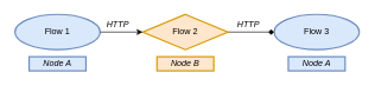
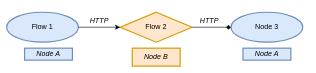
  <mxCell id="0" />
  <mxCell id="1" parent="0" />
- <mxCell id="2" value="Flow 1" style="ellipse;whiteSpace=wrap;html=1;align=center;fillColor=#dae8fc;strokeColor=#6c8ebf;strokeWidth=2;" parent="1" vertex="1"><mxGeometry x="20" y="20" width="120" height="50" as="geometry" /></mxCell>
- <mxCell id="3" value="Flow 3" style="ellipse;whiteSpace=wrap;html=1;align=center;fillColor=#dae8fc;strokeColor=#6c8ebf;strokeWidth=2;" parent="1" vertex="1"><mxGeometry x="385" y="20" width="120" height="50" as="geometry" /></mxCell>
+ <mxCell id="2" value="Flow 1" style="ellipse;whiteSpace=wrap;html=1;align=center;fillColor=#dae8fc;strokeColor=#6c8ebf;strokeWidth=2;" parent="1" vertex="1"><mxGeometry x="10" y="20" width="120" height="50" as="geometry" /></mxCell>
+ <mxCell id="3" value="Node 3" style="ellipse;whiteSpace=wrap;html=1;align=center;fillColor=#dae8fc;strokeColor=#6c8ebf;strokeWidth=2;" parent="1" vertex="1"><mxGeometry x="385" y="20" width="120" height="50" as="geometry" /></mxCell>
  <mxCell id="4" style="edgeStyle=orthogonalEdgeStyle;rounded=0;orthogonalLoop=1;jettySize=auto;html=1;entryX=0;entryY=0.5;entryDx=0;entryDy=0;endArrow=diamond;" parent="1" source="5" target="3" edge="1"><mxGeometry relative="1" as="geometry" /></mxCell>
  <mxCell id="5" value="Flow 2" style="rhombus;whiteSpace=wrap;html=1;align=center;fillColor=#ffe6cc;strokeColor=#d79b00;strokeWidth=2;" parent="1" vertex="1"><mxGeometry x="200" y="20" width="120" height="50" as="geometry" /></mxCell>
  <mxCell id="6" value="" style="endArrow=classic;html=1;entryX=0;entryY=0.5;entryDx=0;entryDy=0;exitX=1;exitY=0.5;exitDx=0;exitDy=0;" parent="1" source="2" target="5" edge="1"><mxGeometry width="50" height="50" relative="1" as="geometry"><mxPoint x="140" y="100" as="sourcePoint" /><mxPoint x="190" y="50" as="targetPoint" /></mxGeometry></mxCell>
  <mxCell id="7" value="Node A" style="text;html=1;strokeColor=#6c8ebf;fillColor=#dae8fc;align=center;verticalAlign=middle;whiteSpace=wrap;rounded=0;fontStyle=2;strokeWidth=2;" parent="1" vertex="1"><mxGeometry x="40" y="80" width="80" height="20" as="geometry" /></mxCell>
- <mxCell id="8" value="Node B" style="text;html=1;strokeColor=#d79b00;fillColor=#ffe6cc;align=center;verticalAlign=middle;whiteSpace=wrap;rounded=0;fontStyle=2;strokeWidth=2;" parent="1" vertex="1"><mxGeometry x="220" y="80" width="80" height="20" as="geometry" /></mxCell>
+ <mxCell id="8" value="Node B" style="text;html=1;strokeColor=#d79b00;fillColor=#ffe6cc;align=center;verticalAlign=middle;whiteSpace=wrap;rounded=0;fontStyle=2;strokeWidth=2;" parent="1" vertex="1"><mxGeometry x="220" y="80" width="80" height="30" as="geometry" /></mxCell>
  <mxCell id="9" value="Node A" style="text;html=1;strokeColor=#6c8ebf;fillColor=#dae8fc;align=center;verticalAlign=middle;whiteSpace=wrap;rounded=0;fontStyle=2;strokeWidth=2;" parent="1" vertex="1"><mxGeometry x="405" y="80" width="80" height="20" as="geometry" /></mxCell>
  <mxCell id="10" value="HTTP" style="text;html=1;strokeColor=none;fillColor=none;align=center;verticalAlign=middle;whiteSpace=wrap;rounded=0;fontStyle=2" vertex="1" parent="1"><mxGeometry x="145" y="25" width="40" height="20" as="geometry" /></mxCell>
  <mxCell id="11" value="HTTP" style="text;html=1;strokeColor=none;fillColor=none;align=center;verticalAlign=middle;whiteSpace=wrap;rounded=0;fontStyle=2" vertex="1" parent="1"><mxGeometry x="329" y="25" width="40" height="20" as="geometry" /></mxCell>
